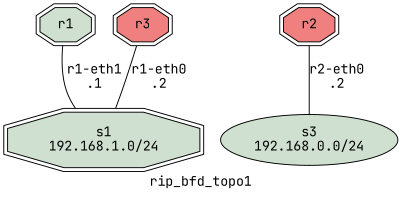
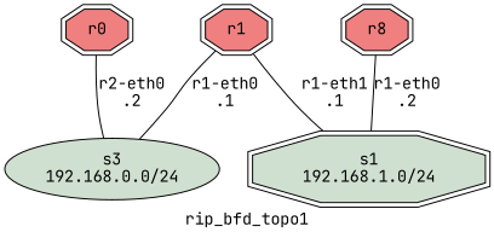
  graph {
    fontname="JetBrains Mono"
    label=rip_bfd_topo1
    node [fillcolor="#f08080" fontname="JetBrains Mono" shape=doubleoctagon style=filled]
    edge [fontname="JetBrains Mono"]
-   n1 [fillcolor="#d0e0d0" label=r1]
+   n1 [label=r1]
    n2 [fillcolor="#d0e0d0" label="s3\n192.168.0.0/24" shape=oval]
    n3 [fillcolor="#d0e0d0" label="s1\n192.168.1.0/24"]
-   n4 [label=r2]
-   n5 [label=r3]
+   n4 [label=r0]
+   n5 [label=r8]
+   n1 -- n2 [label="r1-eth0\n.1"]
    n1 -- n3 [label="r1-eth1\n.1"]
    n4 -- n2 [label="r2-eth0\n.2"]
    n5 -- n3 [label="r1-eth0\n.2"]
  }
